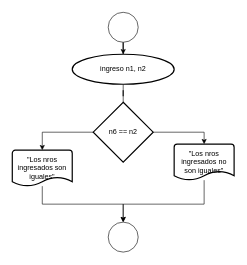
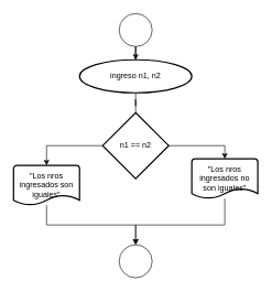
  <mxCell id="0" />
  <mxCell id="1" parent="0" />
  <mxCell id="2" style="edgeStyle=orthogonalEdgeStyle;rounded=0;orthogonalLoop=1;jettySize=auto;html=1;" edge="1" parent="1" source="3" target="6"><mxGeometry relative="1" as="geometry" /></mxCell>
  <mxCell id="3" value="" style="ellipse;whiteSpace=wrap;html=1;aspect=fixed;" vertex="1" parent="1"><mxGeometry x="180" y="20" width="50" height="50" as="geometry" /></mxCell>
  <mxCell id="4" value="" style="ellipse;whiteSpace=wrap;html=1;aspect=fixed;" vertex="1" parent="1"><mxGeometry x="180" y="370" width="50" height="50" as="geometry" /></mxCell>
  <mxCell id="5" style="edgeStyle=orthogonalEdgeStyle;rounded=0;orthogonalLoop=1;jettySize=auto;html=1;endArrow=none;" edge="1" parent="1" source="6" target="9"><mxGeometry relative="1" as="geometry" /></mxCell>
  <mxCell id="6" value="ingreso n1, n2" style="ellipse;whiteSpace=wrap;html=1;absoluteArcSize=1;arcSize=14;strokeWidth=2;" vertex="1" parent="1"><mxGeometry x="120" y="90" width="170" height="50" as="geometry" /></mxCell>
  <mxCell id="7" style="edgeStyle=orthogonalEdgeStyle;rounded=0;orthogonalLoop=1;jettySize=auto;html=1;entryX=0.5;entryY=0;entryDx=0;entryDy=0;entryPerimeter=0;" edge="1" parent="1" source="9" target="11"><mxGeometry relative="1" as="geometry" /></mxCell>
  <mxCell id="8" style="edgeStyle=orthogonalEdgeStyle;rounded=0;orthogonalLoop=1;jettySize=auto;html=1;entryX=0.5;entryY=0;entryDx=0;entryDy=0;entryPerimeter=0;" edge="1" parent="1" source="9" target="13"><mxGeometry relative="1" as="geometry" /></mxCell>
- <mxCell id="9" value="n6 == n2" style="strokeWidth=2;html=1;shape=mxgraph.flowchart.decision;whiteSpace=wrap;" vertex="1" parent="1"><mxGeometry x="155" y="170" width="100" height="100" as="geometry" /></mxCell>
+ <mxCell id="9" value="n1 == n2" style="strokeWidth=2;html=1;shape=mxgraph.flowchart.decision;whiteSpace=wrap;" vertex="1" parent="1"><mxGeometry x="155" y="170" width="100" height="100" as="geometry" /></mxCell>
  <mxCell id="10" style="edgeStyle=orthogonalEdgeStyle;rounded=0;orthogonalLoop=1;jettySize=auto;html=1;" edge="1" parent="1" source="11" target="4"><mxGeometry relative="1" as="geometry"><Array as="points"><mxPoint x="70" y="340" /><mxPoint x="205" y="340" /></Array></mxGeometry></mxCell>
  <mxCell id="11" value="&quot;Los nros ingresados son iguales&quot;" style="strokeWidth=2;html=1;shape=mxgraph.flowchart.document2;whiteSpace=wrap;size=0.25;" vertex="1" parent="1"><mxGeometry x="20" y="250" width="100" height="60" as="geometry" /></mxCell>
  <mxCell id="12" style="edgeStyle=orthogonalEdgeStyle;rounded=0;orthogonalLoop=1;jettySize=auto;html=1;entryX=0.5;entryY=0;entryDx=0;entryDy=0;" edge="1" parent="1" source="13" target="4"><mxGeometry relative="1" as="geometry"><Array as="points"><mxPoint x="340" y="340" /><mxPoint x="205" y="340" /></Array></mxGeometry></mxCell>
  <mxCell id="13" value="&quot;Los nros ingresados no son iguales&quot;" style="strokeWidth=2;html=1;shape=mxgraph.flowchart.document2;whiteSpace=wrap;size=0.25;" vertex="1" parent="1"><mxGeometry x="290" y="240" width="100" height="60" as="geometry" /></mxCell>
